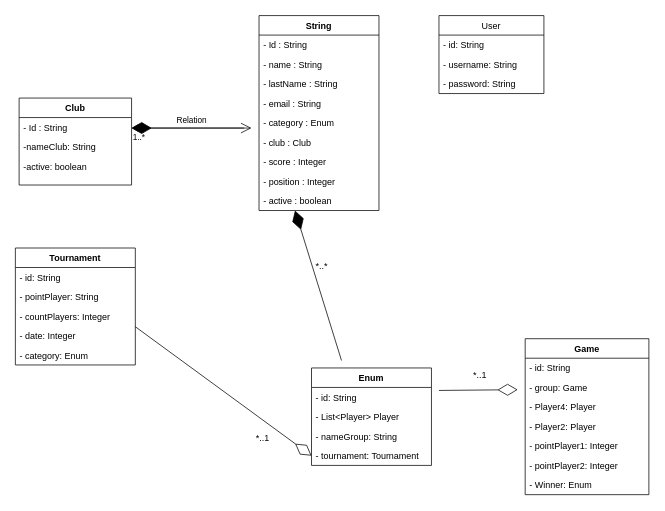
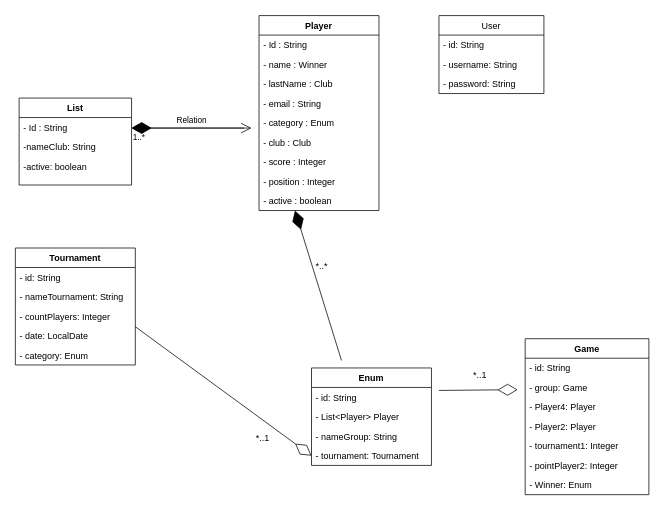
  <mxCell id="0" />
  <mxCell id="1" parent="0" />
- <mxCell id="2" value="String" style="swimlane;fontStyle=1;align=center;verticalAlign=top;childLayout=stackLayout;horizontal=1;startSize=26;horizontalStack=0;resizeParent=1;resizeParentMax=0;resizeLast=0;collapsible=1;marginBottom=0;" parent="1" vertex="1"><mxGeometry x="345" y="20" width="160" height="260" as="geometry" /></mxCell>
+ <mxCell id="2" value="Player" style="swimlane;fontStyle=1;align=center;verticalAlign=top;childLayout=stackLayout;horizontal=1;startSize=26;horizontalStack=0;resizeParent=1;resizeParentMax=0;resizeLast=0;collapsible=1;marginBottom=0;" parent="1" vertex="1"><mxGeometry x="345" y="20" width="160" height="260" as="geometry" /></mxCell>
  <mxCell id="3" value="- Id : String" style="text;strokeColor=none;fillColor=none;align=left;verticalAlign=top;spacingLeft=4;spacingRight=4;overflow=hidden;rotatable=0;points=[[0,0.5],[1,0.5]];portConstraint=eastwest;" parent="2" vertex="1"><mxGeometry y="26" width="160" height="26" as="geometry" /></mxCell>
- <mxCell id="4" value="- name : String&#10;" style="text;strokeColor=none;fillColor=none;align=left;verticalAlign=top;spacingLeft=4;spacingRight=4;overflow=hidden;rotatable=0;points=[[0,0.5],[1,0.5]];portConstraint=eastwest;" parent="2" vertex="1"><mxGeometry y="52" width="160" height="26" as="geometry" /></mxCell>
- <mxCell id="5" value="- lastName : String&#10;" style="text;strokeColor=none;fillColor=none;align=left;verticalAlign=top;spacingLeft=4;spacingRight=4;overflow=hidden;rotatable=0;points=[[0,0.5],[1,0.5]];portConstraint=eastwest;" parent="2" vertex="1"><mxGeometry y="78" width="160" height="26" as="geometry" /></mxCell>
+ <mxCell id="4" value="- name : Winner&#10;" style="text;strokeColor=none;fillColor=none;align=left;verticalAlign=top;spacingLeft=4;spacingRight=4;overflow=hidden;rotatable=0;points=[[0,0.5],[1,0.5]];portConstraint=eastwest;" parent="2" vertex="1"><mxGeometry y="52" width="160" height="26" as="geometry" /></mxCell>
+ <mxCell id="5" value="- lastName : Club&#10;" style="text;strokeColor=none;fillColor=none;align=left;verticalAlign=top;spacingLeft=4;spacingRight=4;overflow=hidden;rotatable=0;points=[[0,0.5],[1,0.5]];portConstraint=eastwest;" parent="2" vertex="1"><mxGeometry y="78" width="160" height="26" as="geometry" /></mxCell>
  <mxCell id="6" value="- email : String&#10;" style="text;strokeColor=none;fillColor=none;align=left;verticalAlign=top;spacingLeft=4;spacingRight=4;overflow=hidden;rotatable=0;points=[[0,0.5],[1,0.5]];portConstraint=eastwest;" parent="2" vertex="1"><mxGeometry y="104" width="160" height="26" as="geometry" /></mxCell>
  <mxCell id="7" value="- category : Enum&#10;" style="text;strokeColor=none;fillColor=none;align=left;verticalAlign=top;spacingLeft=4;spacingRight=4;overflow=hidden;rotatable=0;points=[[0,0.5],[1,0.5]];portConstraint=eastwest;" parent="2" vertex="1"><mxGeometry y="130" width="160" height="26" as="geometry" /></mxCell>
  <mxCell id="8" value="- club : Club&#10;" style="text;strokeColor=none;fillColor=none;align=left;verticalAlign=top;spacingLeft=4;spacingRight=4;overflow=hidden;rotatable=0;points=[[0,0.5],[1,0.5]];portConstraint=eastwest;" parent="2" vertex="1"><mxGeometry y="156" width="160" height="26" as="geometry" /></mxCell>
  <mxCell id="9" value="- score : Integer&#10;" style="text;strokeColor=none;fillColor=none;align=left;verticalAlign=top;spacingLeft=4;spacingRight=4;overflow=hidden;rotatable=0;points=[[0,0.5],[1,0.5]];portConstraint=eastwest;" parent="2" vertex="1"><mxGeometry y="182" width="160" height="26" as="geometry" /></mxCell>
  <mxCell id="10" value="- position : Integer&#10;" style="text;strokeColor=none;fillColor=none;align=left;verticalAlign=top;spacingLeft=4;spacingRight=4;overflow=hidden;rotatable=0;points=[[0,0.5],[1,0.5]];portConstraint=eastwest;" parent="2" vertex="1"><mxGeometry y="208" width="160" height="26" as="geometry" /></mxCell>
  <mxCell id="11" value="- active : boolean&#10;" style="text;strokeColor=none;fillColor=none;align=left;verticalAlign=top;spacingLeft=4;spacingRight=4;overflow=hidden;rotatable=0;points=[[0,0.5],[1,0.5]];portConstraint=eastwest;" parent="2" vertex="1"><mxGeometry y="234" width="160" height="26" as="geometry" /></mxCell>
- <mxCell id="12" value="Club" style="swimlane;fontStyle=1;align=center;verticalAlign=top;childLayout=stackLayout;horizontal=1;startSize=26;horizontalStack=0;resizeParent=1;resizeParentMax=0;resizeLast=0;collapsible=1;marginBottom=0;" parent="1" vertex="1"><mxGeometry x="25" y="130" width="150" height="116" as="geometry" /></mxCell>
+ <mxCell id="12" value="List" style="swimlane;fontStyle=1;align=center;verticalAlign=top;childLayout=stackLayout;horizontal=1;startSize=26;horizontalStack=0;resizeParent=1;resizeParentMax=0;resizeLast=0;collapsible=1;marginBottom=0;" parent="1" vertex="1"><mxGeometry x="25" y="130" width="150" height="116" as="geometry" /></mxCell>
  <mxCell id="13" value="- Id : String" style="text;strokeColor=none;fillColor=none;align=left;verticalAlign=top;spacingLeft=4;spacingRight=4;overflow=hidden;rotatable=0;points=[[0,0.5],[1,0.5]];portConstraint=eastwest;" parent="12" vertex="1"><mxGeometry y="26" width="150" height="26" as="geometry" /></mxCell>
  <mxCell id="14" value="-nameClub: String&#10;" style="text;strokeColor=none;fillColor=none;align=left;verticalAlign=top;spacingLeft=4;spacingRight=4;overflow=hidden;rotatable=0;points=[[0,0.5],[1,0.5]];portConstraint=eastwest;" parent="12" vertex="1"><mxGeometry y="52" width="150" height="26" as="geometry" /></mxCell>
  <mxCell id="15" value="-active: boolean&#10;" style="text;strokeColor=none;fillColor=none;align=left;verticalAlign=top;spacingLeft=4;spacingRight=4;overflow=hidden;rotatable=0;points=[[0,0.5],[1,0.5]];portConstraint=eastwest;" parent="12" vertex="1"><mxGeometry y="78" width="150" height="26" as="geometry" /></mxCell>
  <mxCell id="16" value="&#10;" style="text;strokeColor=none;fillColor=none;align=left;verticalAlign=top;spacingLeft=4;spacingRight=4;overflow=hidden;rotatable=0;points=[[0,0.5],[1,0.5]];portConstraint=eastwest;" parent="12" vertex="1"><mxGeometry y="104" width="150" height="12" as="geometry" /></mxCell>
  <mxCell id="17" value="Relation" style="endArrow=open;html=1;endSize=12;startArrow=diamondThin;startSize=14;startFill=0;edgeStyle=orthogonalEdgeStyle;rounded=0;" parent="1" edge="1"><mxGeometry y="10" relative="1" as="geometry"><mxPoint x="175" y="170" as="sourcePoint" /><mxPoint x="335" y="170" as="targetPoint" /><mxPoint as="offset" /></mxGeometry></mxCell>
  <mxCell id="18" value="1..*" style="edgeLabel;resizable=0;html=1;align=left;verticalAlign=top;" parent="17" connectable="0" vertex="1"><mxGeometry x="-1" relative="1" as="geometry" /></mxCell>
  <mxCell id="19" value="" style="endArrow=diamondThin;endFill=1;endSize=24;html=1;rounded=0;" parent="1" edge="1"><mxGeometry width="160" relative="1" as="geometry"><mxPoint x="325" y="170" as="sourcePoint" /><mxPoint x="175" y="170" as="targetPoint" /></mxGeometry></mxCell>
  <mxCell id="20" value="User" style="swimlane;fontStyle=0;childLayout=stackLayout;horizontal=1;startSize=26;fillColor=none;horizontalStack=0;resizeParent=1;resizeParentMax=0;resizeLast=0;collapsible=1;marginBottom=0;" parent="1" vertex="1"><mxGeometry x="585" y="20" width="140" height="104" as="geometry" /></mxCell>
  <mxCell id="21" value="- id: String" style="text;strokeColor=none;fillColor=none;align=left;verticalAlign=top;spacingLeft=4;spacingRight=4;overflow=hidden;rotatable=0;points=[[0,0.5],[1,0.5]];portConstraint=eastwest;" parent="20" vertex="1"><mxGeometry y="26" width="140" height="26" as="geometry" /></mxCell>
  <mxCell id="22" value="- username: String" style="text;strokeColor=none;fillColor=none;align=left;verticalAlign=top;spacingLeft=4;spacingRight=4;overflow=hidden;rotatable=0;points=[[0,0.5],[1,0.5]];portConstraint=eastwest;" parent="20" vertex="1"><mxGeometry y="52" width="140" height="26" as="geometry" /></mxCell>
  <mxCell id="23" value="- password: String" style="text;strokeColor=none;fillColor=none;align=left;verticalAlign=top;spacingLeft=4;spacingRight=4;overflow=hidden;rotatable=0;points=[[0,0.5],[1,0.5]];portConstraint=eastwest;" parent="20" vertex="1"><mxGeometry y="78" width="140" height="26" as="geometry" /></mxCell>
  <mxCell id="24" value="Tournament" style="swimlane;fontStyle=1;align=center;verticalAlign=top;childLayout=stackLayout;horizontal=1;startSize=26;horizontalStack=0;resizeParent=1;resizeParentMax=0;resizeLast=0;collapsible=1;marginBottom=0;" parent="1" vertex="1"><mxGeometry x="20" y="330" width="160" height="156" as="geometry" /></mxCell>
  <mxCell id="25" value="- id: String" style="text;strokeColor=none;fillColor=none;align=left;verticalAlign=top;spacingLeft=4;spacingRight=4;overflow=hidden;rotatable=0;points=[[0,0.5],[1,0.5]];portConstraint=eastwest;" parent="24" vertex="1"><mxGeometry y="26" width="160" height="26" as="geometry" /></mxCell>
- <mxCell id="26" value="- pointPlayer: String" style="text;strokeColor=none;fillColor=none;align=left;verticalAlign=top;spacingLeft=4;spacingRight=4;overflow=hidden;rotatable=0;points=[[0,0.5],[1,0.5]];portConstraint=eastwest;" parent="24" vertex="1"><mxGeometry y="52" width="160" height="26" as="geometry" /></mxCell>
+ <mxCell id="26" value="- nameTournament: String" style="text;strokeColor=none;fillColor=none;align=left;verticalAlign=top;spacingLeft=4;spacingRight=4;overflow=hidden;rotatable=0;points=[[0,0.5],[1,0.5]];portConstraint=eastwest;" parent="24" vertex="1"><mxGeometry y="52" width="160" height="26" as="geometry" /></mxCell>
  <mxCell id="27" value="- countPlayers: Integer" style="text;strokeColor=none;fillColor=none;align=left;verticalAlign=top;spacingLeft=4;spacingRight=4;overflow=hidden;rotatable=0;points=[[0,0.5],[1,0.5]];portConstraint=eastwest;" parent="24" vertex="1"><mxGeometry y="78" width="160" height="26" as="geometry" /></mxCell>
- <mxCell id="28" value="- date: Integer" style="text;strokeColor=none;fillColor=none;align=left;verticalAlign=top;spacingLeft=4;spacingRight=4;overflow=hidden;rotatable=0;points=[[0,0.5],[1,0.5]];portConstraint=eastwest;" parent="24" vertex="1"><mxGeometry y="104" width="160" height="26" as="geometry" /></mxCell>
+ <mxCell id="28" value="- date: LocalDate" style="text;strokeColor=none;fillColor=none;align=left;verticalAlign=top;spacingLeft=4;spacingRight=4;overflow=hidden;rotatable=0;points=[[0,0.5],[1,0.5]];portConstraint=eastwest;" parent="24" vertex="1"><mxGeometry y="104" width="160" height="26" as="geometry" /></mxCell>
  <mxCell id="29" value="- category: Enum" style="text;strokeColor=none;fillColor=none;align=left;verticalAlign=top;spacingLeft=4;spacingRight=4;overflow=hidden;rotatable=0;points=[[0,0.5],[1,0.5]];portConstraint=eastwest;" parent="24" vertex="1"><mxGeometry y="130" width="160" height="26" as="geometry" /></mxCell>
  <mxCell id="30" value="Game" style="swimlane;fontStyle=1;align=center;verticalAlign=top;childLayout=stackLayout;horizontal=1;startSize=26;horizontalStack=0;resizeParent=1;resizeParentMax=0;resizeLast=0;collapsible=1;marginBottom=0;" parent="1" vertex="1"><mxGeometry x="700" y="451" width="165" height="208" as="geometry" /></mxCell>
  <mxCell id="31" value="- id: String" style="text;strokeColor=none;fillColor=none;align=left;verticalAlign=top;spacingLeft=4;spacingRight=4;overflow=hidden;rotatable=0;points=[[0,0.5],[1,0.5]];portConstraint=eastwest;" vertex="1" parent="30"><mxGeometry y="26" width="165" height="26" as="geometry" /></mxCell>
  <mxCell id="32" value="- group: Game" style="text;strokeColor=none;fillColor=none;align=left;verticalAlign=top;spacingLeft=4;spacingRight=4;overflow=hidden;rotatable=0;points=[[0,0.5],[1,0.5]];portConstraint=eastwest;" parent="30" vertex="1"><mxGeometry y="52" width="165" height="26" as="geometry" /></mxCell>
  <mxCell id="33" value="- Player4: Player&#10;" style="text;strokeColor=none;fillColor=none;align=left;verticalAlign=top;spacingLeft=4;spacingRight=4;overflow=hidden;rotatable=0;points=[[0,0.5],[1,0.5]];portConstraint=eastwest;" parent="30" vertex="1"><mxGeometry y="78" width="165" height="26" as="geometry" /></mxCell>
  <mxCell id="34" value="- Player2: Player&#10;" style="text;strokeColor=none;fillColor=none;align=left;verticalAlign=top;spacingLeft=4;spacingRight=4;overflow=hidden;rotatable=0;points=[[0,0.5],[1,0.5]];portConstraint=eastwest;" vertex="1" parent="30"><mxGeometry y="104" width="165" height="26" as="geometry" /></mxCell>
- <mxCell id="35" value="- pointPlayer1: Integer&#10;" style="text;strokeColor=none;fillColor=none;align=left;verticalAlign=top;spacingLeft=4;spacingRight=4;overflow=hidden;rotatable=0;points=[[0,0.5],[1,0.5]];portConstraint=eastwest;" vertex="1" parent="30"><mxGeometry y="130" width="165" height="26" as="geometry" /></mxCell>
+ <mxCell id="35" value="- tournament1: Integer&#10;" style="text;strokeColor=none;fillColor=none;align=left;verticalAlign=top;spacingLeft=4;spacingRight=4;overflow=hidden;rotatable=0;points=[[0,0.5],[1,0.5]];portConstraint=eastwest;" vertex="1" parent="30"><mxGeometry y="130" width="165" height="26" as="geometry" /></mxCell>
  <mxCell id="36" value="- pointPlayer2: Integer&#10;" style="text;strokeColor=none;fillColor=none;align=left;verticalAlign=top;spacingLeft=4;spacingRight=4;overflow=hidden;rotatable=0;points=[[0,0.5],[1,0.5]];portConstraint=eastwest;" parent="30" vertex="1"><mxGeometry y="156" width="165" height="26" as="geometry" /></mxCell>
  <mxCell id="37" value="- Winner: Enum" style="text;strokeColor=none;fillColor=none;align=left;verticalAlign=top;spacingLeft=4;spacingRight=4;overflow=hidden;rotatable=0;points=[[0,0.5],[1,0.5]];portConstraint=eastwest;" parent="30" vertex="1"><mxGeometry y="182" width="165" height="26" as="geometry" /></mxCell>
  <mxCell id="38" value="Enum" style="swimlane;fontStyle=1;align=center;verticalAlign=top;childLayout=stackLayout;horizontal=1;startSize=26;horizontalStack=0;resizeParent=1;resizeParentMax=0;resizeLast=0;collapsible=1;marginBottom=0;" parent="1" vertex="1"><mxGeometry x="415" y="490" width="160" height="130" as="geometry" /></mxCell>
  <mxCell id="39" value="- id: String" style="text;strokeColor=none;fillColor=none;align=left;verticalAlign=top;spacingLeft=4;spacingRight=4;overflow=hidden;rotatable=0;points=[[0,0.5],[1,0.5]];portConstraint=eastwest;" parent="38" vertex="1"><mxGeometry y="26" width="160" height="26" as="geometry" /></mxCell>
  <mxCell id="40" value="- List&lt;Player&gt; Player" style="text;strokeColor=none;fillColor=none;align=left;verticalAlign=top;spacingLeft=4;spacingRight=4;overflow=hidden;rotatable=0;points=[[0,0.5],[1,0.5]];portConstraint=eastwest;" parent="38" vertex="1"><mxGeometry y="52" width="160" height="26" as="geometry" /></mxCell>
  <mxCell id="41" value="- nameGroup: String" style="text;strokeColor=none;fillColor=none;align=left;verticalAlign=top;spacingLeft=4;spacingRight=4;overflow=hidden;rotatable=0;points=[[0,0.5],[1,0.5]];portConstraint=eastwest;" parent="38" vertex="1"><mxGeometry y="78" width="160" height="26" as="geometry" /></mxCell>
  <mxCell id="42" value="- tournament: Tournament" style="text;strokeColor=none;fillColor=none;align=left;verticalAlign=top;spacingLeft=4;spacingRight=4;overflow=hidden;rotatable=0;points=[[0,0.5],[1,0.5]];portConstraint=eastwest;" parent="38" vertex="1"><mxGeometry y="104" width="160" height="26" as="geometry" /></mxCell>
  <mxCell id="43" value="*..1" style="text;strokeColor=none;fillColor=none;align=left;verticalAlign=top;spacingLeft=4;spacingRight=4;overflow=hidden;rotatable=0;points=[[0,0.5],[1,0.5]];portConstraint=eastwest;" parent="1" vertex="1"><mxGeometry x="335" y="570" width="100" height="26" as="geometry" /></mxCell>
  <mxCell id="44" value="" style="endArrow=diamondThin;endFill=0;endSize=24;html=1;rounded=0;entryX=0;entryY=0.5;entryDx=0;entryDy=0;" parent="1" edge="1" target="42"><mxGeometry width="160" relative="1" as="geometry"><mxPoint x="180" y="435" as="sourcePoint" /><mxPoint x="405" y="605" as="targetPoint" /><Array as="points" /></mxGeometry></mxCell>
  <mxCell id="45" value="*..1" style="text;strokeColor=none;fillColor=none;align=left;verticalAlign=top;spacingLeft=4;spacingRight=4;overflow=hidden;rotatable=0;points=[[0,0.5],[1,0.5]];portConstraint=eastwest;" parent="1" vertex="1"><mxGeometry x="625" y="486" width="100" height="26" as="geometry" /></mxCell>
  <mxCell id="46" value="" style="endArrow=diamondThin;endFill=0;endSize=24;html=1;rounded=0;" edge="1" parent="1"><mxGeometry width="160" relative="1" as="geometry"><mxPoint x="585" y="520" as="sourcePoint" /><mxPoint x="690" y="519" as="targetPoint" /></mxGeometry></mxCell>
  <mxCell id="47" value="" style="endArrow=diamondThin;endFill=1;endSize=24;html=1;rounded=0;entryX=0.3;entryY=1;entryDx=0;entryDy=0;entryPerimeter=0;" edge="1" parent="1" target="11"><mxGeometry width="160" relative="1" as="geometry"><mxPoint x="455" y="480" as="sourcePoint" /><mxPoint x="515" y="470" as="targetPoint" /></mxGeometry></mxCell>
  <mxCell id="48" value="*..*" style="text;strokeColor=none;fillColor=none;align=left;verticalAlign=top;spacingLeft=4;spacingRight=4;overflow=hidden;rotatable=0;points=[[0,0.5],[1,0.5]];portConstraint=eastwest;" vertex="1" parent="1"><mxGeometry x="415" y="340" width="100" height="26" as="geometry" /></mxCell>
